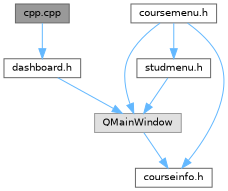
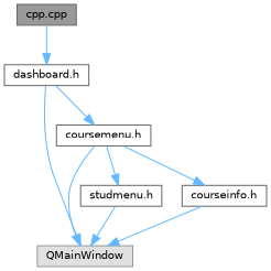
  digraph {
    node [color=grey40 fillcolor=white fontname=Helvetica fontsize=10 shape=box style=filled]
    edge [color=steelblue1 fontname=Helvetica fontsize=10 labelfontname=Helvetica labelfontsize=10 style=solid]
    n1 [color=gray40 fillcolor=grey60 fontcolor=black height=0.2 label="cpp.cpp" width=0.4]
    n2 [height=0.2 label="dashboard.h" width=0.4]
    n3 [color=grey60 fillcolor="#E0E0E0" height=0.2 label=QMainWindow width=0.4]
    n4 [height=0.2 label="coursemenu.h" width=0.4]
    n5 [height=0.2 label="studmenu.h" width=0.4]
    n6 [height=0.2 label="courseinfo.h" width=0.4]
    n1 -> n2
    n2 -> n3
+   n2 -> n4
    n4 -> n3
    n4 -> n5
    n4 -> n6
    n5 -> n3
-   n3 -> n6
+   n6 -> n3
  }
